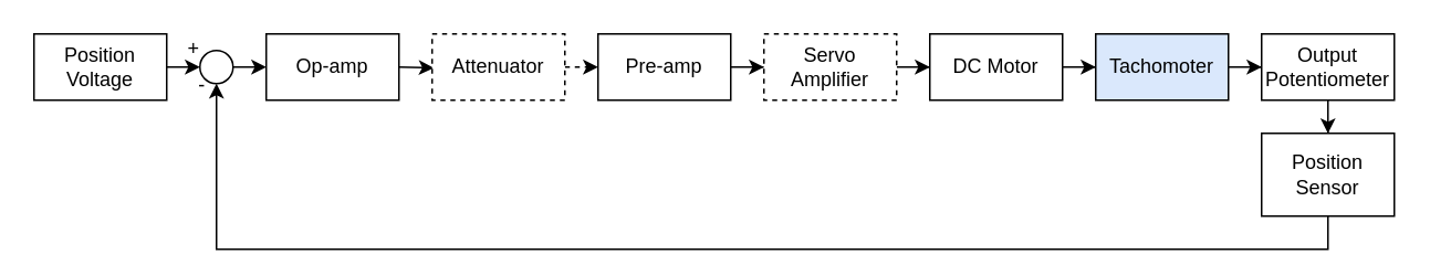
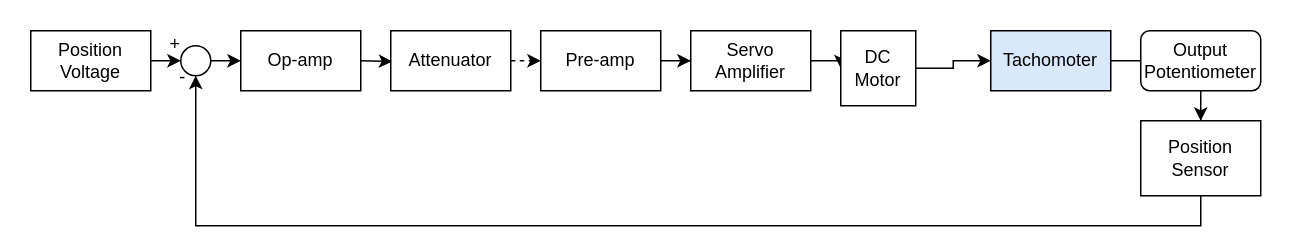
  <mxCell id="0" />
  <mxCell id="1" parent="0" />
  <mxCell id="2" style="edgeStyle=orthogonalEdgeStyle;rounded=0;orthogonalLoop=1;jettySize=auto;html=1;exitX=1;exitY=0.5;exitDx=0;exitDy=0;entryX=0;entryY=0.5;entryDx=0;entryDy=0;" edge="1" parent="1" source="3" target="21"><mxGeometry relative="1" as="geometry" /></mxCell>
  <mxCell id="3" value="Position Voltage" style="rounded=0;whiteSpace=wrap;html=1;" vertex="1" parent="1"><mxGeometry x="20" y="20" width="80" height="40" as="geometry" /></mxCell>
  <mxCell id="4" style="edgeStyle=orthogonalEdgeStyle;rounded=0;orthogonalLoop=1;jettySize=auto;html=1;exitX=1;exitY=0.5;exitDx=0;exitDy=0;" edge="1" parent="1" target="7"><mxGeometry relative="1" as="geometry"><mxPoint x="240" y="40" as="sourcePoint" /></mxGeometry></mxCell>
  <mxCell id="5" value="Op-amp" style="rounded=0;whiteSpace=wrap;html=1;" vertex="1" parent="1"><mxGeometry x="160" y="20" width="80" height="40" as="geometry" /></mxCell>
  <mxCell id="6" style="edgeStyle=orthogonalEdgeStyle;rounded=0;orthogonalLoop=1;jettySize=auto;html=1;exitX=1;exitY=0.5;exitDx=0;exitDy=0;entryX=0;entryY=0.5;entryDx=0;entryDy=0;dashed=1;" edge="1" parent="1" source="7" target="9"><mxGeometry relative="1" as="geometry" /></mxCell>
- <mxCell id="7" value="Attenuator" style="rounded=0;whiteSpace=wrap;html=1;dashed=1;" vertex="1" parent="1"><mxGeometry x="260" y="20" width="80" height="40" as="geometry" /></mxCell>
+ <mxCell id="7" value="Attenuator" style="rounded=0;whiteSpace=wrap;html=1;" vertex="1" parent="1"><mxGeometry x="260" y="20" width="80" height="40" as="geometry" /></mxCell>
  <mxCell id="8" value="" style="edgeStyle=orthogonalEdgeStyle;rounded=0;orthogonalLoop=1;jettySize=auto;html=1;" edge="1" parent="1" source="9" target="11"><mxGeometry relative="1" as="geometry" /></mxCell>
  <mxCell id="9" value="Pre-amp" style="rounded=0;whiteSpace=wrap;html=1;" vertex="1" parent="1"><mxGeometry x="360" y="20" width="80" height="40" as="geometry" /></mxCell>
  <mxCell id="10" value="" style="edgeStyle=orthogonalEdgeStyle;rounded=0;orthogonalLoop=1;jettySize=auto;html=1;" edge="1" parent="1" source="11" target="13"><mxGeometry relative="1" as="geometry" /></mxCell>
- <mxCell id="11" value="Servo Amplifier" style="rounded=0;whiteSpace=wrap;html=1;dashed=1;" vertex="1" parent="1"><mxGeometry x="460" y="20" width="80" height="40" as="geometry" /></mxCell>
+ <mxCell id="11" value="Servo Amplifier" style="rounded=0;whiteSpace=wrap;html=1;" vertex="1" parent="1"><mxGeometry x="460" y="20" width="80" height="40" as="geometry" /></mxCell>
  <mxCell id="12" value="" style="edgeStyle=orthogonalEdgeStyle;rounded=0;orthogonalLoop=1;jettySize=auto;html=1;" edge="1" parent="1" source="13" target="15"><mxGeometry relative="1" as="geometry" /></mxCell>
- <mxCell id="13" value="DC Motor" style="rounded=0;whiteSpace=wrap;html=1;" vertex="1" parent="1"><mxGeometry x="560" y="20" width="80" height="40" as="geometry" /></mxCell>
- <mxCell id="14" value="" style="edgeStyle=orthogonalEdgeStyle;rounded=0;orthogonalLoop=1;jettySize=auto;html=1;" edge="1" parent="1" source="15" target="17"><mxGeometry relative="1" as="geometry" /></mxCell>
+ <mxCell id="13" value="DC Motor" style="rounded=0;whiteSpace=wrap;html=1;" vertex="1" parent="1"><mxGeometry x="560" y="20" width="50" height="50" as="geometry" /></mxCell>
+ <mxCell id="14" value="" style="edgeStyle=orthogonalEdgeStyle;rounded=0;orthogonalLoop=1;jettySize=auto;html=1;endArrow=none;" edge="1" parent="1" source="15" target="17"><mxGeometry relative="1" as="geometry" /></mxCell>
  <mxCell id="15" value="Tachomoter" style="rounded=0;whiteSpace=wrap;html=1;fillColor=#dae8fc;" vertex="1" parent="1"><mxGeometry x="660" y="20" width="80" height="40" as="geometry" /></mxCell>
  <mxCell id="16" value="" style="edgeStyle=orthogonalEdgeStyle;rounded=0;orthogonalLoop=1;jettySize=auto;html=1;" edge="1" parent="1" source="17" target="19"><mxGeometry relative="1" as="geometry" /></mxCell>
- <mxCell id="17" value="Output Potentiometer" style="rounded=0;whiteSpace=wrap;html=1;" vertex="1" parent="1"><mxGeometry x="760" y="20" width="80" height="40" as="geometry" /></mxCell>
+ <mxCell id="17" value="Output Potentiometer" style="whiteSpace=wrap;html=1;rounded=1;" vertex="1" parent="1"><mxGeometry x="760" y="20" width="80" height="40" as="geometry" /></mxCell>
  <mxCell id="18" style="edgeStyle=orthogonalEdgeStyle;rounded=0;orthogonalLoop=1;jettySize=auto;html=1;exitX=0.5;exitY=1;exitDx=0;exitDy=0;entryX=0.5;entryY=1;entryDx=0;entryDy=0;" edge="1" parent="1" source="19" target="21"><mxGeometry relative="1" as="geometry" /></mxCell>
  <mxCell id="19" value="Position Sensor" style="rounded=0;whiteSpace=wrap;html=1;" vertex="1" parent="1"><mxGeometry x="760" y="80" width="80" height="50" as="geometry" /></mxCell>
  <mxCell id="20" style="edgeStyle=orthogonalEdgeStyle;rounded=0;orthogonalLoop=1;jettySize=auto;html=1;exitX=1;exitY=0.5;exitDx=0;exitDy=0;entryX=0;entryY=0.5;entryDx=0;entryDy=0;" edge="1" parent="1" source="21" target="5"><mxGeometry relative="1" as="geometry" /></mxCell>
  <mxCell id="21" value="" style="ellipse;whiteSpace=wrap;html=1;aspect=fixed;" vertex="1" parent="1"><mxGeometry x="120" y="30" width="20" height="20" as="geometry" /></mxCell>
  <mxCell id="22" value="+" style="text;html=1;align=center;verticalAlign=middle;resizable=0;points=[];autosize=1;strokeColor=none;fillColor=none;" vertex="1" parent="1"><mxGeometry x="107" y="20" width="17" height="18" as="geometry" /></mxCell>
  <mxCell id="23" value="-" style="text;html=1;align=center;verticalAlign=middle;resizable=0;points=[];autosize=1;strokeColor=none;fillColor=none;" vertex="1" parent="1"><mxGeometry x="114" y="42" width="14" height="18" as="geometry" /></mxCell>
